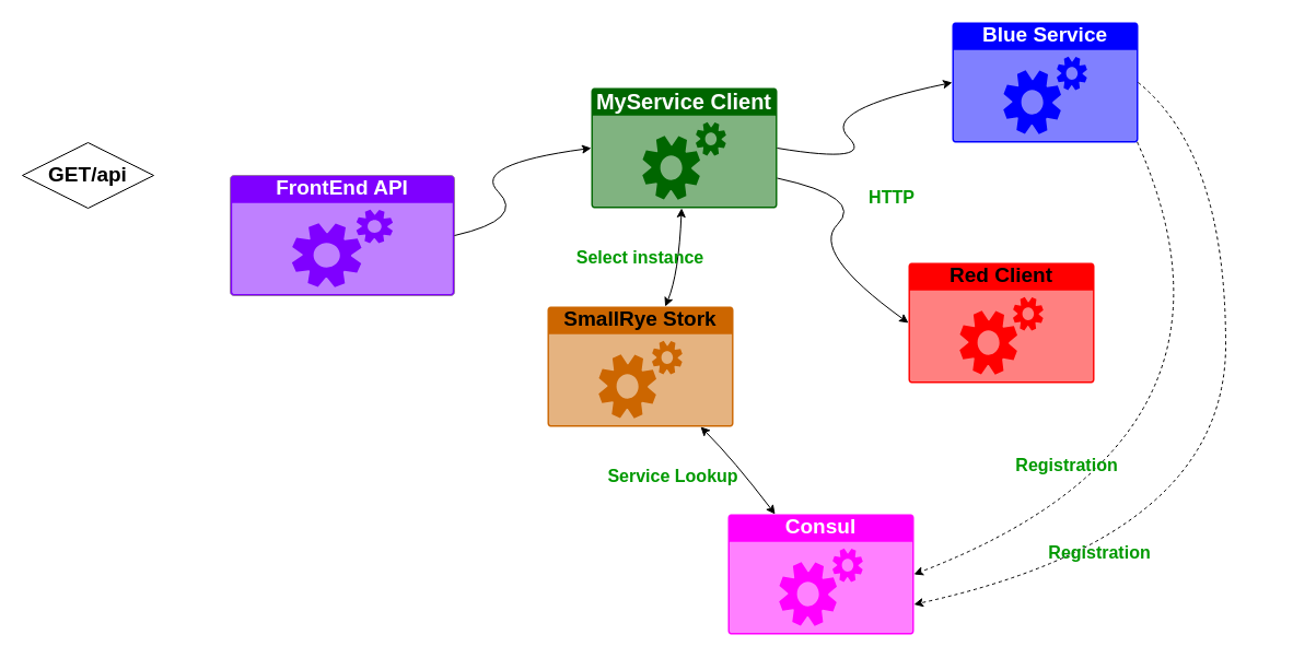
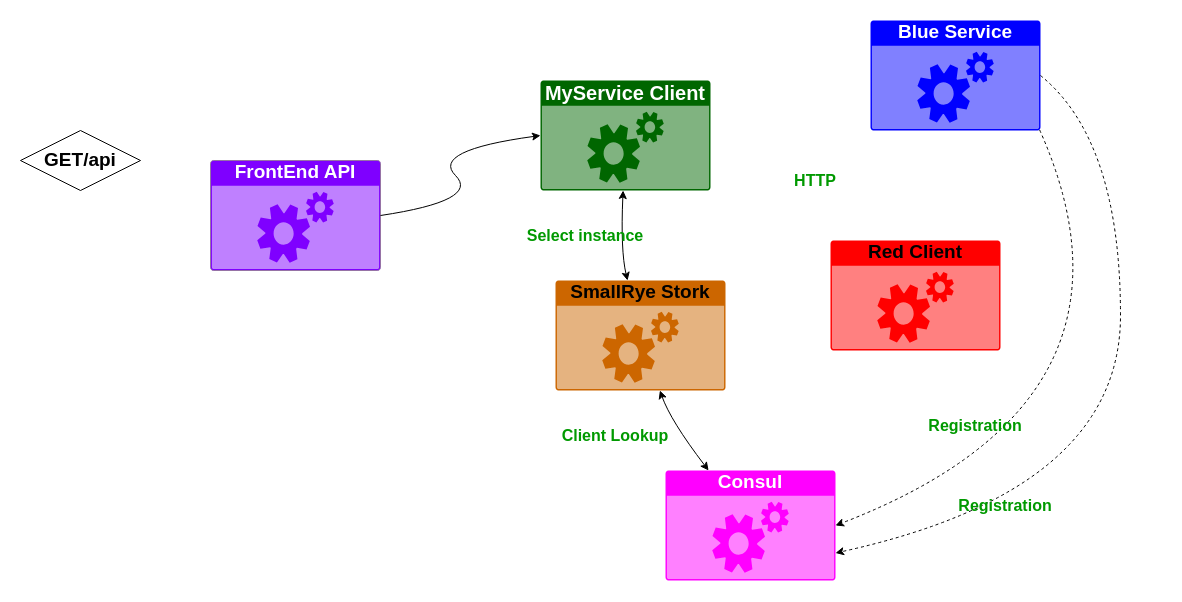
  <mxCell id="0" />
  <mxCell id="1" parent="0" />
- <mxCell id="2" value="&lt;div style=&quot;font-size: 19px;&quot;&gt;&lt;font color=&quot;#ffffff&quot;&gt;&lt;b&gt;&lt;font style=&quot;font-size: 19px;&quot;&gt;FrontEnd API&lt;/font&gt;&lt;/b&gt;&lt;/font&gt;&lt;/div&gt;&lt;div style=&quot;font-size: 19px;&quot;&gt;&lt;b&gt;&lt;font style=&quot;font-size: 19px;&quot;&gt;&lt;br&gt;&lt;/font&gt;&lt;/b&gt;&lt;/div&gt;" style="html=1;whiteSpace=wrap;strokeColor=#9673a6;fillColor=#7F00FF;labelPosition=center;verticalLabelPosition=middle;verticalAlign=top;align=center;fontSize=12;outlineConnect=0;spacingTop=-6;sketch=0;shape=mxgraph.sitemap.services;" parent="1" vertex="1"><mxGeometry x="210" y="160" width="205" height="110" as="geometry" /></mxCell>
+ <mxCell id="2" value="&lt;div style=&quot;font-size: 19px;&quot;&gt;&lt;font color=&quot;#ffffff&quot;&gt;&lt;b&gt;&lt;font style=&quot;font-size: 19px;&quot;&gt;FrontEnd API&lt;/font&gt;&lt;/b&gt;&lt;/font&gt;&lt;/div&gt;&lt;div style=&quot;font-size: 19px;&quot;&gt;&lt;b&gt;&lt;font style=&quot;font-size: 19px;&quot;&gt;&lt;br&gt;&lt;/font&gt;&lt;/b&gt;&lt;/div&gt;" style="html=1;whiteSpace=wrap;strokeColor=#9673a6;fillColor=#7F00FF;labelPosition=center;verticalLabelPosition=middle;verticalAlign=top;align=center;fontSize=12;outlineConnect=0;spacingTop=-6;sketch=0;shape=mxgraph.sitemap.services;" parent="1" vertex="1"><mxGeometry x="210" y="160" width="170" height="110" as="geometry" /></mxCell>
  <mxCell id="3" value="&lt;div&gt;&lt;b&gt;&lt;font style=&quot;font-size: 20px;&quot;&gt;MyService Client&lt;/font&gt;&lt;/b&gt;&lt;/div&gt;&lt;div&gt;&lt;b&gt;&lt;font style=&quot;font-size: 20px;&quot;&gt;&lt;br&gt;&lt;/font&gt;&lt;/b&gt;&lt;/div&gt;" style="html=1;whiteSpace=wrap;strokeColor=none;fillColor=#006600;labelPosition=center;verticalLabelPosition=middle;verticalAlign=top;align=center;fontSize=12;outlineConnect=0;spacingTop=-6;fontColor=#FFFFFF;sketch=0;shape=mxgraph.sitemap.services;" parent="1" vertex="1"><mxGeometry x="540" y="80" width="170" height="110" as="geometry" /></mxCell>
  <mxCell id="4" value="&lt;b&gt;&lt;font style=&quot;font-size: 19px;&quot;&gt;Blue Service&lt;br&gt;&lt;/font&gt;&lt;/b&gt;" style="html=1;whiteSpace=wrap;strokeColor=none;fillColor=#0000FF;labelPosition=center;verticalLabelPosition=middle;verticalAlign=top;align=center;fontSize=12;outlineConnect=0;spacingTop=-6;fontColor=#FFFFFF;sketch=0;shape=mxgraph.sitemap.services;" parent="1" vertex="1"><mxGeometry x="870" y="20" width="170" height="110" as="geometry" /></mxCell>
  <mxCell id="5" value="&lt;font color=&quot;#000000&quot;&gt;&lt;b&gt;&lt;font style=&quot;font-size: 19px;&quot;&gt;Red Client&lt;br&gt;&lt;/font&gt;&lt;/b&gt;&lt;/font&gt;" style="html=1;whiteSpace=wrap;strokeColor=none;fillColor=#FF0000;labelPosition=center;verticalLabelPosition=middle;verticalAlign=top;align=center;fontSize=12;outlineConnect=0;spacingTop=-6;fontColor=#FFFFFF;sketch=0;shape=mxgraph.sitemap.services;" parent="1" vertex="1"><mxGeometry x="830" y="240" width="170" height="110" as="geometry" /></mxCell>
- <mxCell id="6" value="&lt;div style=&quot;font-size: 19px;&quot;&gt;&lt;font size=&quot;1&quot; color=&quot;#000000&quot;&gt;&lt;b style=&quot;font-size: 19px;&quot;&gt;SmallRye Stork&lt;/b&gt;&lt;/font&gt;&lt;/div&gt;" style="html=1;whiteSpace=wrap;strokeColor=none;fillColor=#CC6600;labelPosition=center;verticalLabelPosition=middle;verticalAlign=top;align=center;fontSize=12;outlineConnect=0;spacingTop=-6;fontColor=#FFFFFF;sketch=0;shape=mxgraph.sitemap.services;" parent="1" vertex="1"><mxGeometry x="500" y="280" width="170" height="110" as="geometry" /></mxCell>
+ <mxCell id="6" value="&lt;div style=&quot;font-size: 19px;&quot;&gt;&lt;font size=&quot;1&quot; color=&quot;#000000&quot;&gt;&lt;b style=&quot;font-size: 19px;&quot;&gt;SmallRye Stork&lt;/b&gt;&lt;/font&gt;&lt;/div&gt;" style="html=1;whiteSpace=wrap;strokeColor=none;fillColor=#CC6600;labelPosition=center;verticalLabelPosition=middle;verticalAlign=top;align=center;fontSize=12;outlineConnect=0;spacingTop=-6;fontColor=#FFFFFF;sketch=0;shape=mxgraph.sitemap.services;" parent="1" vertex="1"><mxGeometry x="555" y="280" width="170" height="110" as="geometry" /></mxCell>
  <mxCell id="7" value="&lt;font style=&quot;font-size: 19px;&quot;&gt;&lt;b&gt;Consul&lt;/b&gt;&lt;/font&gt;" style="html=1;whiteSpace=wrap;strokeColor=none;fillColor=#FF00FF;labelPosition=center;verticalLabelPosition=middle;verticalAlign=top;align=center;fontSize=12;outlineConnect=0;spacingTop=-6;fontColor=#FFFFFF;sketch=0;shape=mxgraph.sitemap.services;" parent="1" vertex="1"><mxGeometry x="665" y="470" width="170" height="110" as="geometry" /></mxCell>
  <mxCell id="8" value="&lt;font style=&quot;font-size: 19px;&quot;&gt;&lt;b&gt;GET/api&lt;/b&gt;&lt;/font&gt;" style="rhombus;whiteSpace=wrap;html=1;" parent="1" vertex="1"><mxGeometry x="20" y="130" width="120" height="60" as="geometry" /></mxCell>
  <mxCell id="9" value="" style="curved=1;endArrow=classic;html=1;rounded=0;exitX=1;exitY=0.5;exitDx=0;exitDy=0;exitPerimeter=0;entryX=0;entryY=0.5;entryDx=0;entryDy=0;entryPerimeter=0;" parent="1" source="2" target="3" edge="1"><mxGeometry width="50" height="50" relative="1" as="geometry"><mxPoint x="430" y="200" as="sourcePoint" /><mxPoint x="530" y="140" as="targetPoint" /><Array as="points"><mxPoint x="480" y="200" /><mxPoint x="430" y="150" /></Array></mxGeometry></mxCell>
- <mxCell id="10" value="" style="curved=1;endArrow=classic;html=1;rounded=0;exitX=1;exitY=0.5;exitDx=0;exitDy=0;exitPerimeter=0;entryX=0;entryY=0.5;entryDx=0;entryDy=0;entryPerimeter=0;" parent="1" source="3" target="4" edge="1"><mxGeometry width="50" height="50" relative="1" as="geometry"><mxPoint x="750" y="150" as="sourcePoint" /><mxPoint x="850" y="90" as="targetPoint" /><Array as="points"><mxPoint x="800" y="150" /><mxPoint x="750" y="100" /></Array></mxGeometry></mxCell>
- <mxCell id="11" value="" style="curved=1;endArrow=classic;html=1;rounded=0;exitX=1;exitY=0.75;exitDx=0;exitDy=0;exitPerimeter=0;entryX=0;entryY=0.5;entryDx=0;entryDy=0;entryPerimeter=0;" parent="1" source="3" target="5" edge="1"><mxGeometry width="50" height="50" relative="1" as="geometry"><mxPoint x="740" y="180" as="sourcePoint" /><mxPoint x="820" y="280" as="targetPoint" /><Array as="points"><mxPoint x="790" y="180" /><mxPoint x="740" y="230" /></Array></mxGeometry></mxCell>
  <mxCell id="12" value="" style="endArrow=classic;startArrow=classic;html=1;curved=1;" parent="1" source="6" target="3" edge="1"><mxGeometry width="50" height="50" relative="1" as="geometry"><mxPoint x="570" y="260" as="sourcePoint" /><mxPoint x="610" y="200" as="targetPoint" /><Array as="points"><mxPoint x="620" y="250" /></Array></mxGeometry></mxCell>
  <mxCell id="13" value="" style="endArrow=classic;startArrow=classic;html=1;curved=1;" parent="1" source="7" target="6" edge="1"><mxGeometry width="50" height="50" relative="1" as="geometry"><mxPoint x="640" y="460" as="sourcePoint" /><mxPoint x="690" y="410" as="targetPoint" /><Array as="points"><mxPoint x="670" y="420" /></Array></mxGeometry></mxCell>
  <mxCell id="14" value="" style="endArrow=classic;html=1;exitX=1;exitY=0.5;exitDx=0;exitDy=0;exitPerimeter=0;curved=1;entryX=1;entryY=0.75;entryDx=0;entryDy=0;entryPerimeter=0;dashed=1;" parent="1" source="4" target="7" edge="1"><mxGeometry width="50" height="50" relative="1" as="geometry"><mxPoint x="1050" y="180" as="sourcePoint" /><mxPoint x="780" y="590" as="targetPoint" /><Array as="points"><mxPoint x="1120" y="140" /><mxPoint x="1120" y="490" /></Array></mxGeometry></mxCell>
  <mxCell id="15" value="" style="endArrow=classic;html=1;exitX=0.995;exitY=0.995;exitDx=0;exitDy=0;exitPerimeter=0;curved=1;entryX=1;entryY=0.5;entryDx=0;entryDy=0;entryPerimeter=0;dashed=1;" parent="1" source="4" target="7" edge="1"><mxGeometry width="50" height="50" relative="1" as="geometry"><mxPoint x="950" y="160" as="sourcePoint" /><mxPoint x="1000" y="210" as="targetPoint" /><Array as="points"><mxPoint x="1160" y="400" /></Array></mxGeometry></mxCell>
  <mxCell id="16" value="&lt;div style=&quot;font-size: 16px;&quot;&gt;&lt;font style=&quot;font-size: 16px;&quot;&gt;&lt;b&gt;Select instance&lt;/b&gt;&lt;/font&gt;&lt;/div&gt;" style="text;strokeColor=none;align=center;fillColor=none;html=1;verticalAlign=middle;whiteSpace=wrap;rounded=0;fontColor=#009900;" vertex="1" parent="1"><mxGeometry x="510" y="220" width="150" height="30" as="geometry" /></mxCell>
  <mxCell id="17" value="&lt;font style=&quot;font-size: 16px;&quot;&gt;&lt;b&gt;HTTP&lt;/b&gt;&lt;/font&gt;" style="text;strokeColor=none;align=center;fillColor=none;html=1;verticalAlign=middle;whiteSpace=wrap;rounded=0;fontColor=#009900;" vertex="1" parent="1"><mxGeometry x="740" y="165" width="150" height="30" as="geometry" /></mxCell>
- <mxCell id="18" value="&lt;div style=&quot;font-size: 16px;&quot;&gt;&lt;b&gt;Service Lookup&lt;/b&gt;&lt;/div&gt;" style="text;strokeColor=none;align=center;fillColor=none;html=1;verticalAlign=middle;whiteSpace=wrap;rounded=0;fontColor=#009900;" vertex="1" parent="1"><mxGeometry x="540" y="420" width="150" height="30" as="geometry" /></mxCell>
+ <mxCell id="18" value="&lt;div style=&quot;font-size: 16px;&quot;&gt;&lt;b&gt;Client Lookup&lt;/b&gt;&lt;/div&gt;" style="text;strokeColor=none;align=center;fillColor=none;html=1;verticalAlign=middle;whiteSpace=wrap;rounded=0;fontColor=#009900;" vertex="1" parent="1"><mxGeometry x="540" y="420" width="150" height="30" as="geometry" /></mxCell>
  <mxCell id="19" value="&lt;font style=&quot;font-size: 16px;&quot;&gt;&lt;b&gt;Registration&lt;/b&gt;&lt;/font&gt;" style="text;strokeColor=none;align=center;fillColor=none;html=1;verticalAlign=middle;whiteSpace=wrap;rounded=0;fontColor=#009900;" vertex="1" parent="1"><mxGeometry x="900" y="410" width="150" height="30" as="geometry" /></mxCell>
  <mxCell id="20" value="&lt;font style=&quot;font-size: 16px;&quot;&gt;&lt;b&gt;Registration&lt;/b&gt;&lt;/font&gt;" style="text;strokeColor=none;align=center;fillColor=none;html=1;verticalAlign=middle;whiteSpace=wrap;rounded=0;fontColor=#009900;" vertex="1" parent="1"><mxGeometry x="930" y="490" width="150" height="30" as="geometry" /></mxCell>
